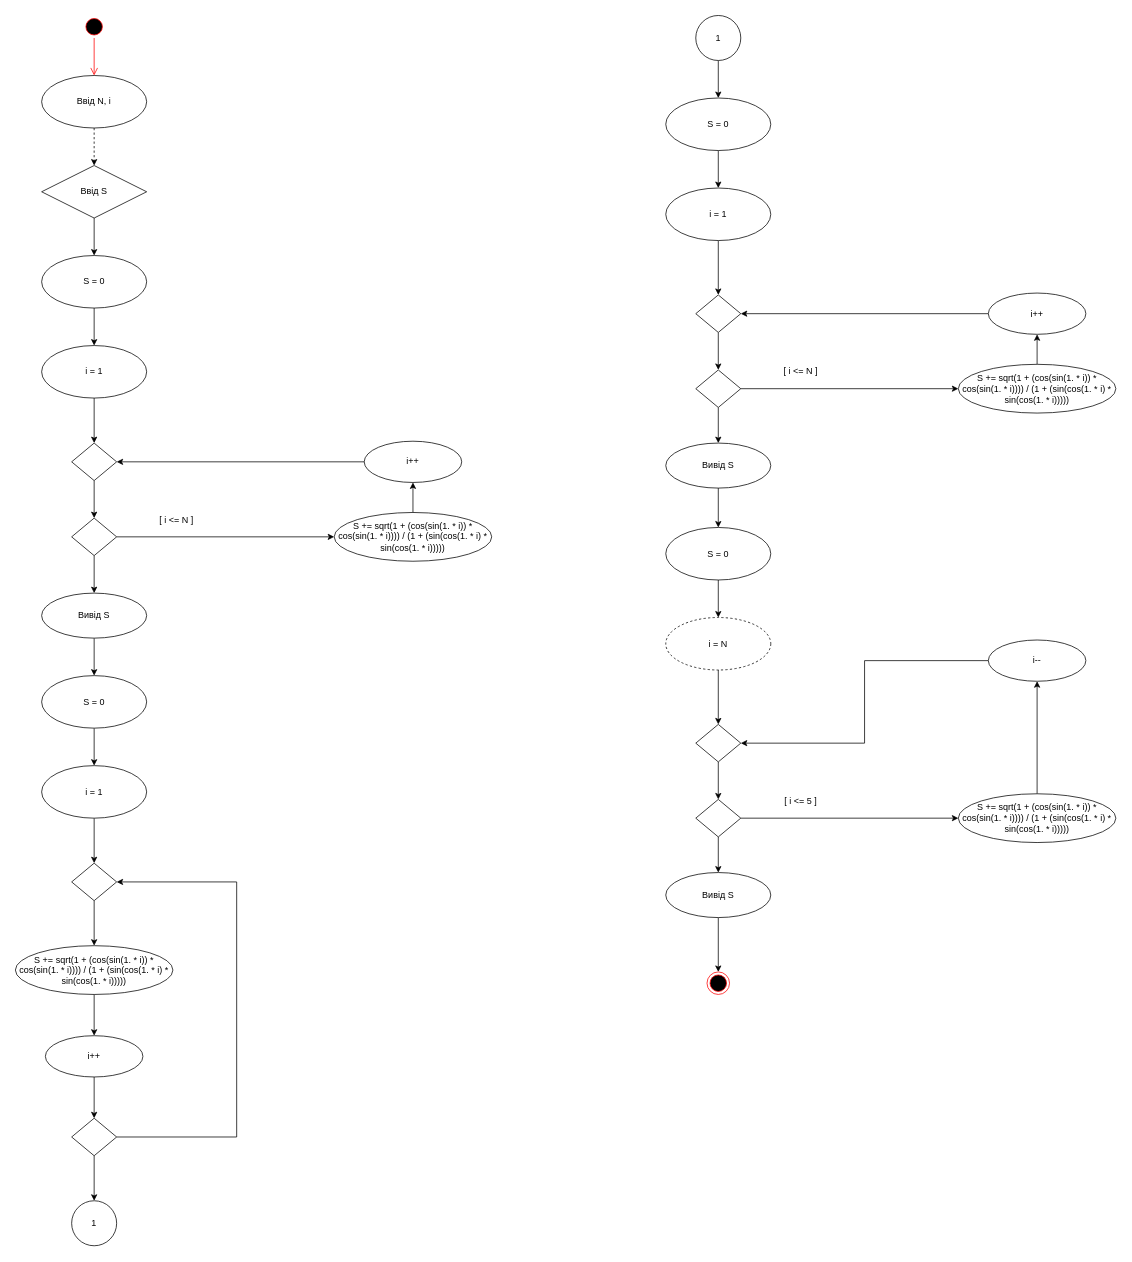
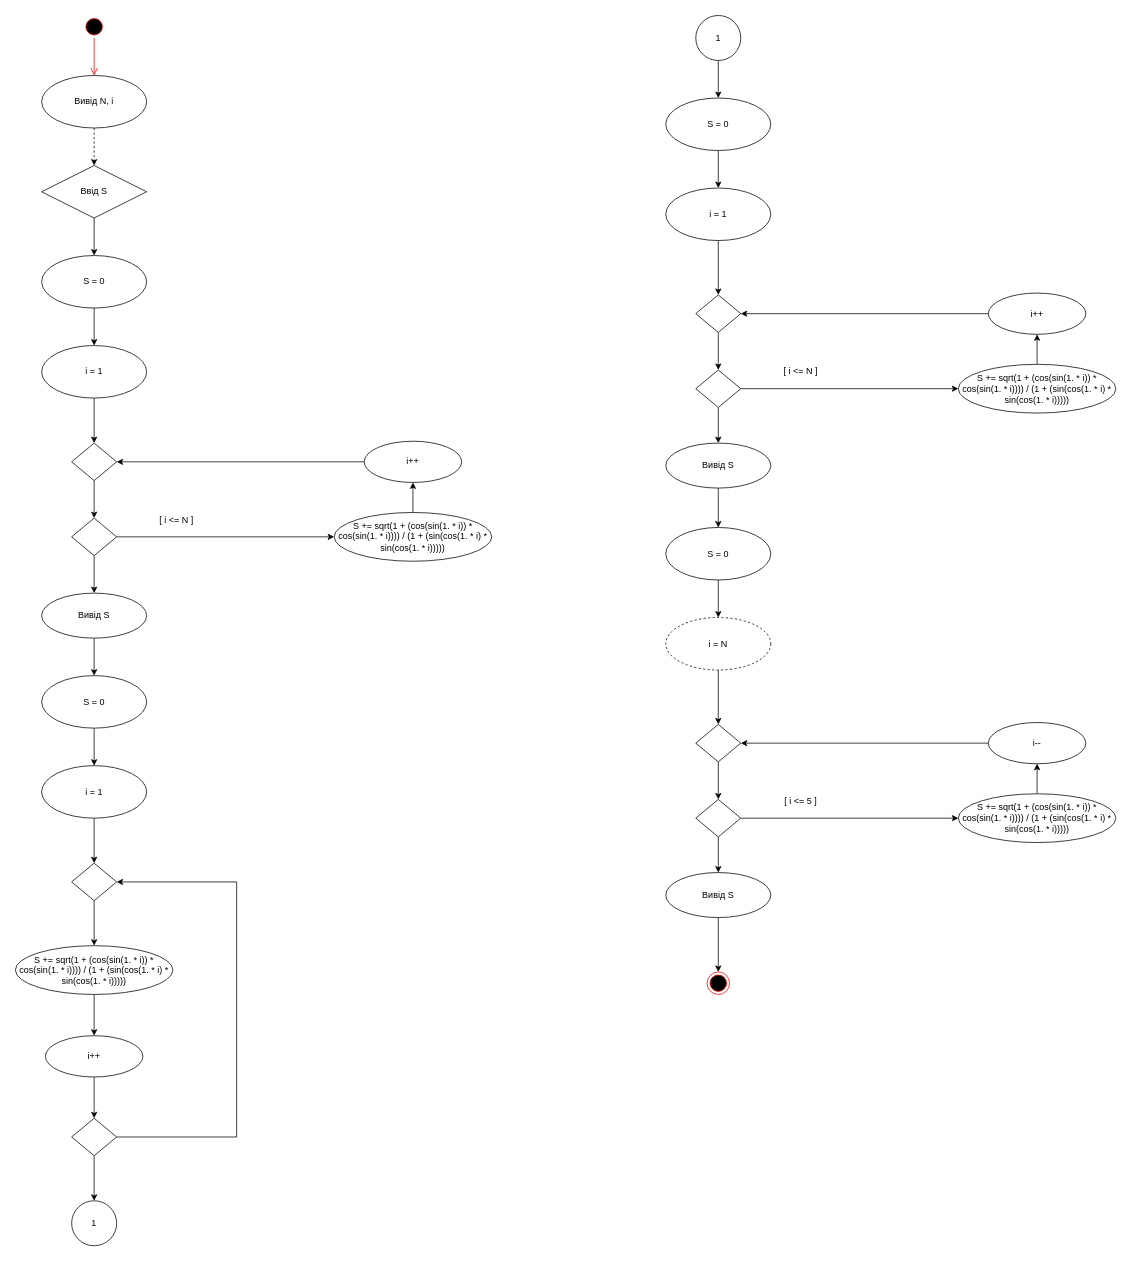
  <mxCell id="0" />
  <mxCell id="1" parent="0" />
  <mxCell id="2" value="" style="ellipse;html=1;shape=startState;fillColor=#000000;strokeColor=#ff0000;" vertex="1" parent="1"><mxGeometry x="110" width="30" height="30" as="geometry" y="20" /></mxCell>
  <mxCell id="3" value="" style="edgeStyle=orthogonalEdgeStyle;html=1;verticalAlign=bottom;endArrow=open;endSize=8;strokeColor=#ff0000;entryX=0.5;entryY=0;entryDx=0;entryDy=0;" edge="1" source="2" parent="1" target="5"><mxGeometry relative="1" as="geometry"><mxPoint x="125" y="110" as="targetPoint" /></mxGeometry></mxCell>
  <mxCell id="4" value="" style="edgeStyle=orthogonalEdgeStyle;rounded=0;orthogonalLoop=1;jettySize=auto;html=1;dashed=1;" edge="1" parent="1" source="5" target="7"><mxGeometry relative="1" as="geometry" /></mxCell>
- <mxCell id="5" value="Ввід N, i" style="ellipse;whiteSpace=wrap;html=1;" vertex="1" parent="1"><mxGeometry x="55" y="100" width="140" height="70" as="geometry" /></mxCell>
+ <mxCell id="5" value="Вивід N, i" style="ellipse;whiteSpace=wrap;html=1;" vertex="1" parent="1"><mxGeometry x="55" y="100" width="140" height="70" as="geometry" /></mxCell>
  <mxCell id="6" value="" style="edgeStyle=orthogonalEdgeStyle;rounded=0;orthogonalLoop=1;jettySize=auto;html=1;" edge="1" parent="1" source="7" target="9"><mxGeometry relative="1" as="geometry" /></mxCell>
  <mxCell id="7" value="Ввід S" style="rhombus;whiteSpace=wrap;html=1;" vertex="1" parent="1"><mxGeometry x="55" y="220" width="140" height="70" as="geometry" /></mxCell>
  <mxCell id="8" value="" style="edgeStyle=orthogonalEdgeStyle;rounded=0;orthogonalLoop=1;jettySize=auto;html=1;" edge="1" parent="1" source="9" target="11"><mxGeometry relative="1" as="geometry" /></mxCell>
  <mxCell id="9" value="S = 0" style="ellipse;whiteSpace=wrap;html=1;" vertex="1" parent="1"><mxGeometry x="55" y="340" width="140" height="70" as="geometry" /></mxCell>
  <mxCell id="10" style="edgeStyle=orthogonalEdgeStyle;rounded=0;orthogonalLoop=1;jettySize=auto;html=1;exitX=0.5;exitY=1;exitDx=0;exitDy=0;entryX=0.5;entryY=0;entryDx=0;entryDy=0;" edge="1" parent="1" source="11" target="13"><mxGeometry relative="1" as="geometry" /></mxCell>
  <mxCell id="11" value="i = 1" style="ellipse;whiteSpace=wrap;html=1;" vertex="1" parent="1"><mxGeometry x="55" y="460" width="140" height="70" as="geometry" /></mxCell>
  <mxCell id="12" value="" style="edgeStyle=orthogonalEdgeStyle;rounded=0;orthogonalLoop=1;jettySize=auto;html=1;" edge="1" parent="1" source="13" target="16"><mxGeometry relative="1" as="geometry" /></mxCell>
  <mxCell id="13" value="" style="rhombus;whiteSpace=wrap;html=1;" vertex="1" parent="1"><mxGeometry x="95" y="590" width="60" height="50" as="geometry" /></mxCell>
  <mxCell id="14" value="" style="edgeStyle=orthogonalEdgeStyle;rounded=0;orthogonalLoop=1;jettySize=auto;html=1;" edge="1" parent="1" source="16" target="18"><mxGeometry relative="1" as="geometry" /></mxCell>
  <mxCell id="15" style="edgeStyle=orthogonalEdgeStyle;rounded=0;orthogonalLoop=1;jettySize=auto;html=1;exitX=0.5;exitY=1;exitDx=0;exitDy=0;entryX=0.5;entryY=0;entryDx=0;entryDy=0;" edge="1" parent="1" source="16" target="23"><mxGeometry relative="1" as="geometry" /></mxCell>
  <mxCell id="16" value="" style="rhombus;whiteSpace=wrap;html=1;" vertex="1" parent="1"><mxGeometry x="95" y="690" width="60" height="50" as="geometry" /></mxCell>
  <mxCell id="17" value="" style="edgeStyle=orthogonalEdgeStyle;rounded=0;orthogonalLoop=1;jettySize=auto;html=1;" edge="1" parent="1" source="18" target="21"><mxGeometry relative="1" as="geometry" /></mxCell>
  <mxCell id="18" value="S += sqrt(1 + (cos(sin(1. * i)) * cos(sin(1. * i)))) / (1 + (sin(cos(1. * i) * sin(cos(1. * i)))))" style="ellipse;whiteSpace=wrap;html=1;" vertex="1" parent="1"><mxGeometry x="445" y="682.5" width="210" height="65" as="geometry" /></mxCell>
  <mxCell id="19" value="[ i &amp;lt;= N ]" style="text;html=1;strokeColor=none;fillColor=none;align=center;verticalAlign=middle;whiteSpace=wrap;rounded=0;" vertex="1" parent="1"><mxGeometry x="205" y="682.5" width="60" height="20" as="geometry" /></mxCell>
  <mxCell id="20" style="edgeStyle=orthogonalEdgeStyle;rounded=0;orthogonalLoop=1;jettySize=auto;html=1;exitX=0;exitY=0.5;exitDx=0;exitDy=0;entryX=1;entryY=0.5;entryDx=0;entryDy=0;" edge="1" parent="1" source="21" target="13"><mxGeometry relative="1" as="geometry" /></mxCell>
  <mxCell id="21" value="i++" style="ellipse;whiteSpace=wrap;html=1;" vertex="1" parent="1"><mxGeometry x="485" y="587.5" width="130" height="55" as="geometry" /></mxCell>
  <mxCell id="22" style="edgeStyle=orthogonalEdgeStyle;rounded=0;orthogonalLoop=1;jettySize=auto;html=1;exitX=0.5;exitY=1;exitDx=0;exitDy=0;entryX=0.5;entryY=0;entryDx=0;entryDy=0;" edge="1" parent="1" source="23" target="25"><mxGeometry relative="1" as="geometry" /></mxCell>
  <mxCell id="23" value="Вивід S" style="ellipse;whiteSpace=wrap;html=1;" vertex="1" parent="1"><mxGeometry x="55" y="790" width="140" height="60" as="geometry" /></mxCell>
  <mxCell id="24" value="" style="edgeStyle=orthogonalEdgeStyle;rounded=0;orthogonalLoop=1;jettySize=auto;html=1;" edge="1" source="25" target="27" parent="1"><mxGeometry relative="1" as="geometry" /></mxCell>
  <mxCell id="25" value="S = 0" style="ellipse;whiteSpace=wrap;html=1;" vertex="1" parent="1"><mxGeometry x="55" y="900" width="140" height="70" as="geometry" /></mxCell>
  <mxCell id="26" style="edgeStyle=orthogonalEdgeStyle;rounded=0;orthogonalLoop=1;jettySize=auto;html=1;exitX=0.5;exitY=1;exitDx=0;exitDy=0;entryX=0.5;entryY=0;entryDx=0;entryDy=0;" edge="1" source="27" target="29" parent="1"><mxGeometry relative="1" as="geometry" /></mxCell>
  <mxCell id="27" value="i = 1" style="ellipse;whiteSpace=wrap;html=1;" vertex="1" parent="1"><mxGeometry x="55" y="1020" width="140" height="70" as="geometry" /></mxCell>
  <mxCell id="28" value="" style="edgeStyle=orthogonalEdgeStyle;rounded=0;orthogonalLoop=1;jettySize=auto;html=1;entryX=0.5;entryY=0;entryDx=0;entryDy=0;" edge="1" source="29" parent="1" target="31"><mxGeometry relative="1" as="geometry"><mxPoint x="125" y="1250" as="targetPoint" /></mxGeometry></mxCell>
  <mxCell id="29" value="" style="rhombus;whiteSpace=wrap;html=1;" vertex="1" parent="1"><mxGeometry x="95" y="1150" width="60" height="50" as="geometry" /></mxCell>
  <mxCell id="30" style="edgeStyle=orthogonalEdgeStyle;rounded=0;orthogonalLoop=1;jettySize=auto;html=1;exitX=0.5;exitY=1;exitDx=0;exitDy=0;entryX=0.5;entryY=0;entryDx=0;entryDy=0;" edge="1" parent="1" source="31" target="33"><mxGeometry relative="1" as="geometry" /></mxCell>
  <mxCell id="31" value="S += sqrt(1 + (cos(sin(1. * i)) * cos(sin(1. * i)))) / (1 + (sin(cos(1. * i) * sin(cos(1. * i)))))" style="ellipse;whiteSpace=wrap;html=1;" vertex="1" parent="1"><mxGeometry x="20" y="1260" width="210" height="65" as="geometry" /></mxCell>
  <mxCell id="32" style="edgeStyle=orthogonalEdgeStyle;rounded=0;orthogonalLoop=1;jettySize=auto;html=1;exitX=0.5;exitY=1;exitDx=0;exitDy=0;entryX=0.5;entryY=0;entryDx=0;entryDy=0;" edge="1" parent="1" source="33" target="36"><mxGeometry relative="1" as="geometry" /></mxCell>
  <mxCell id="33" value="i++" style="ellipse;whiteSpace=wrap;html=1;" vertex="1" parent="1"><mxGeometry x="60" y="1380" width="130" height="55" as="geometry" /></mxCell>
  <mxCell id="34" style="edgeStyle=orthogonalEdgeStyle;rounded=0;orthogonalLoop=1;jettySize=auto;html=1;exitX=1;exitY=0.5;exitDx=0;exitDy=0;entryX=1;entryY=0.5;entryDx=0;entryDy=0;" edge="1" parent="1" source="36" target="29"><mxGeometry relative="1" as="geometry"><mxPoint x="125" y="870" as="targetPoint" /><Array as="points"><mxPoint x="315" y="1515" /><mxPoint x="315" y="1175" /></Array></mxGeometry></mxCell>
  <mxCell id="35" style="edgeStyle=orthogonalEdgeStyle;rounded=0;orthogonalLoop=1;jettySize=auto;html=1;exitX=0.5;exitY=1;exitDx=0;exitDy=0;entryX=0.5;entryY=0;entryDx=0;entryDy=0;" edge="1" parent="1" source="36" target="37"><mxGeometry relative="1" as="geometry" /></mxCell>
  <mxCell id="36" value="" style="rhombus;whiteSpace=wrap;html=1;" vertex="1" parent="1"><mxGeometry x="95" y="1490" width="60" height="50" as="geometry" /></mxCell>
  <mxCell id="37" value="1" style="ellipse;whiteSpace=wrap;html=1;aspect=fixed;" vertex="1" parent="1"><mxGeometry x="95" y="1600" width="60" height="60" as="geometry" /></mxCell>
  <mxCell id="38" style="edgeStyle=orthogonalEdgeStyle;rounded=0;orthogonalLoop=1;jettySize=auto;html=1;exitX=0.5;exitY=1;exitDx=0;exitDy=0;entryX=0.5;entryY=0;entryDx=0;entryDy=0;" edge="1" parent="1" source="39" target="41"><mxGeometry relative="1" as="geometry" /></mxCell>
  <mxCell id="39" value="1" style="ellipse;whiteSpace=wrap;html=1;aspect=fixed;" vertex="1" parent="1"><mxGeometry x="927" width="60" height="60" as="geometry" y="20" /></mxCell>
  <mxCell id="40" value="" style="edgeStyle=orthogonalEdgeStyle;rounded=0;orthogonalLoop=1;jettySize=auto;html=1;" edge="1" source="41" target="43" parent="1"><mxGeometry relative="1" as="geometry" /></mxCell>
  <mxCell id="41" value="S = 0" style="ellipse;whiteSpace=wrap;html=1;" vertex="1" parent="1"><mxGeometry x="887" y="130" width="140" height="70" as="geometry" /></mxCell>
  <mxCell id="42" style="edgeStyle=orthogonalEdgeStyle;rounded=0;orthogonalLoop=1;jettySize=auto;html=1;exitX=0.5;exitY=1;exitDx=0;exitDy=0;entryX=0.5;entryY=0;entryDx=0;entryDy=0;" edge="1" source="43" target="45" parent="1"><mxGeometry relative="1" as="geometry"><mxPoint x="957" y="380" as="targetPoint" /></mxGeometry></mxCell>
  <mxCell id="43" value="i = 1" style="ellipse;whiteSpace=wrap;html=1;" vertex="1" parent="1"><mxGeometry x="887" y="250" width="140" height="70" as="geometry" /></mxCell>
  <mxCell id="44" value="" style="edgeStyle=orthogonalEdgeStyle;rounded=0;orthogonalLoop=1;jettySize=auto;html=1;" edge="1" source="45" target="48" parent="1"><mxGeometry relative="1" as="geometry" /></mxCell>
  <mxCell id="45" value="" style="rhombus;whiteSpace=wrap;html=1;" vertex="1" parent="1"><mxGeometry x="927" y="392.5" width="60" height="50" as="geometry" /></mxCell>
  <mxCell id="46" value="" style="edgeStyle=orthogonalEdgeStyle;rounded=0;orthogonalLoop=1;jettySize=auto;html=1;" edge="1" source="48" target="50" parent="1"><mxGeometry relative="1" as="geometry" /></mxCell>
  <mxCell id="47" style="edgeStyle=orthogonalEdgeStyle;rounded=0;orthogonalLoop=1;jettySize=auto;html=1;exitX=0.5;exitY=1;exitDx=0;exitDy=0;entryX=0.5;entryY=0;entryDx=0;entryDy=0;" edge="1" parent="1" source="48" target="55"><mxGeometry relative="1" as="geometry" /></mxCell>
  <mxCell id="48" value="" style="rhombus;whiteSpace=wrap;html=1;" vertex="1" parent="1"><mxGeometry x="927" y="492.5" width="60" height="50" as="geometry" /></mxCell>
  <mxCell id="49" value="" style="edgeStyle=orthogonalEdgeStyle;rounded=0;orthogonalLoop=1;jettySize=auto;html=1;" edge="1" source="50" target="53" parent="1"><mxGeometry relative="1" as="geometry" /></mxCell>
  <mxCell id="50" value="S += sqrt(1 + (cos(sin(1. * i)) * cos(sin(1. * i)))) / (1 + (sin(cos(1. * i) * sin(cos(1. * i)))))" style="ellipse;whiteSpace=wrap;html=1;" vertex="1" parent="1"><mxGeometry x="1277" y="485" width="210" height="65" as="geometry" /></mxCell>
  <mxCell id="51" value="[ i &amp;lt;= N ]" style="text;html=1;strokeColor=none;fillColor=none;align=center;verticalAlign=middle;whiteSpace=wrap;rounded=0;" vertex="1" parent="1"><mxGeometry x="1037" y="485" width="60" height="20" as="geometry" /></mxCell>
  <mxCell id="52" style="edgeStyle=orthogonalEdgeStyle;rounded=0;orthogonalLoop=1;jettySize=auto;html=1;exitX=0;exitY=0.5;exitDx=0;exitDy=0;entryX=1;entryY=0.5;entryDx=0;entryDy=0;" edge="1" source="53" target="45" parent="1"><mxGeometry relative="1" as="geometry" /></mxCell>
  <mxCell id="53" value="i++" style="ellipse;whiteSpace=wrap;html=1;" vertex="1" parent="1"><mxGeometry x="1317" y="390" width="130" height="55" as="geometry" /></mxCell>
  <mxCell id="54" style="edgeStyle=orthogonalEdgeStyle;rounded=0;orthogonalLoop=1;jettySize=auto;html=1;exitX=0.5;exitY=1;exitDx=0;exitDy=0;entryX=0.5;entryY=0;entryDx=0;entryDy=0;" edge="1" parent="1" source="55" target="57"><mxGeometry relative="1" as="geometry" /></mxCell>
  <mxCell id="55" value="Вивід S" style="ellipse;whiteSpace=wrap;html=1;" vertex="1" parent="1"><mxGeometry x="887" y="590" width="140" height="60" as="geometry" /></mxCell>
  <mxCell id="56" value="" style="edgeStyle=orthogonalEdgeStyle;rounded=0;orthogonalLoop=1;jettySize=auto;html=1;" edge="1" source="57" target="59" parent="1"><mxGeometry relative="1" as="geometry" /></mxCell>
  <mxCell id="57" value="S = 0" style="ellipse;whiteSpace=wrap;html=1;" vertex="1" parent="1"><mxGeometry x="887" y="702.5" width="140" height="70" as="geometry" /></mxCell>
  <mxCell id="58" style="edgeStyle=orthogonalEdgeStyle;rounded=0;orthogonalLoop=1;jettySize=auto;html=1;exitX=0.5;exitY=1;exitDx=0;exitDy=0;entryX=0.5;entryY=0;entryDx=0;entryDy=0;" edge="1" source="59" target="61" parent="1"><mxGeometry relative="1" as="geometry"><mxPoint x="957" y="952.5" as="targetPoint" /></mxGeometry></mxCell>
  <mxCell id="59" value="i = N" style="ellipse;whiteSpace=wrap;html=1;dashed=1;" vertex="1" parent="1"><mxGeometry x="887" y="822.5" width="140" height="70" as="geometry" /></mxCell>
  <mxCell id="60" value="" style="edgeStyle=orthogonalEdgeStyle;rounded=0;orthogonalLoop=1;jettySize=auto;html=1;" edge="1" source="61" target="64" parent="1"><mxGeometry relative="1" as="geometry" /></mxCell>
  <mxCell id="61" value="" style="rhombus;whiteSpace=wrap;html=1;" vertex="1" parent="1"><mxGeometry x="927" y="965" width="60" height="50" as="geometry" /></mxCell>
  <mxCell id="62" value="" style="edgeStyle=orthogonalEdgeStyle;rounded=0;orthogonalLoop=1;jettySize=auto;html=1;" edge="1" source="64" target="66" parent="1"><mxGeometry relative="1" as="geometry" /></mxCell>
  <mxCell id="63" style="edgeStyle=orthogonalEdgeStyle;rounded=0;orthogonalLoop=1;jettySize=auto;html=1;exitX=0.5;exitY=1;exitDx=0;exitDy=0;entryX=0.5;entryY=0;entryDx=0;entryDy=0;" edge="1" source="64" target="71" parent="1"><mxGeometry relative="1" as="geometry" /></mxCell>
  <mxCell id="64" value="" style="rhombus;whiteSpace=wrap;html=1;" vertex="1" parent="1"><mxGeometry x="927" y="1065" width="60" height="50" as="geometry" /></mxCell>
  <mxCell id="65" value="" style="edgeStyle=orthogonalEdgeStyle;rounded=0;orthogonalLoop=1;jettySize=auto;html=1;" edge="1" source="66" target="69" parent="1"><mxGeometry relative="1" as="geometry" /></mxCell>
  <mxCell id="66" value="S += sqrt(1 + (cos(sin(1. * i)) * cos(sin(1. * i)))) / (1 + (sin(cos(1. * i) * sin(cos(1. * i)))))" style="ellipse;whiteSpace=wrap;html=1;" vertex="1" parent="1"><mxGeometry x="1277" y="1057.5" width="210" height="65" as="geometry" /></mxCell>
  <mxCell id="67" value="[ i &amp;lt;= 5 ]" style="text;html=1;strokeColor=none;fillColor=none;align=center;verticalAlign=middle;whiteSpace=wrap;rounded=0;" vertex="1" parent="1"><mxGeometry x="1037" y="1057.5" width="60" height="20" as="geometry" /></mxCell>
  <mxCell id="68" style="edgeStyle=orthogonalEdgeStyle;rounded=0;orthogonalLoop=1;jettySize=auto;html=1;exitX=0;exitY=0.5;exitDx=0;exitDy=0;entryX=1;entryY=0.5;entryDx=0;entryDy=0;" edge="1" source="69" target="61" parent="1"><mxGeometry relative="1" as="geometry" /></mxCell>
- <mxCell id="69" value="i--" style="ellipse;whiteSpace=wrap;html=1;" vertex="1" parent="1"><mxGeometry x="1317" y="852.5" width="130" height="55" as="geometry" /></mxCell>
+ <mxCell id="69" value="i--" style="ellipse;whiteSpace=wrap;html=1;" vertex="1" parent="1"><mxGeometry x="1317" y="962.5" width="130" height="55" as="geometry" /></mxCell>
  <mxCell id="70" style="edgeStyle=orthogonalEdgeStyle;rounded=0;orthogonalLoop=1;jettySize=auto;html=1;exitX=0.5;exitY=1;exitDx=0;exitDy=0;entryX=0.5;entryY=0;entryDx=0;entryDy=0;" edge="1" parent="1" source="71" target="72"><mxGeometry relative="1" as="geometry" /></mxCell>
  <mxCell id="71" value="Вивід S" style="ellipse;whiteSpace=wrap;html=1;" vertex="1" parent="1"><mxGeometry x="887" y="1162.5" width="140" height="60" as="geometry" /></mxCell>
  <mxCell id="72" value="" style="ellipse;html=1;shape=endState;fillColor=#000000;strokeColor=#ff0000;" vertex="1" parent="1"><mxGeometry x="942" y="1295" width="30" height="30" as="geometry" /></mxCell>
